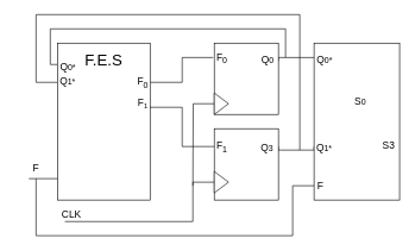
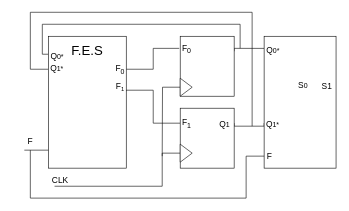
  <mxCell id="0" />
  <mxCell id="1" parent="0" />
  <mxCell id="2" style="edgeStyle=orthogonalEdgeStyle;rounded=0;orthogonalLoop=1;jettySize=auto;html=1;exitX=1;exitY=0.25;exitDx=0;exitDy=0;entryX=-0.018;entryY=0.202;entryDx=0;entryDy=0;entryPerimeter=0;fontSize=14;endArrow=none;endFill=0;" parent="1" source="6" target="8" edge="1"><mxGeometry relative="1" as="geometry" /></mxCell>
  <mxCell id="3" style="edgeStyle=orthogonalEdgeStyle;rounded=0;orthogonalLoop=1;jettySize=auto;html=1;exitX=0.997;exitY=0.417;exitDx=0;exitDy=0;entryX=0;entryY=0.25;entryDx=0;entryDy=0;fontSize=14;endArrow=none;endFill=0;exitPerimeter=0;" parent="1" source="6" target="10" edge="1"><mxGeometry relative="1" as="geometry"><Array as="points"><mxPoint x="210" y="150" /><mxPoint x="255" y="150" /><mxPoint x="255" y="205" /></Array></mxGeometry></mxCell>
  <mxCell id="4" style="edgeStyle=orthogonalEdgeStyle;rounded=0;orthogonalLoop=1;jettySize=auto;html=1;fontSize=14;endArrow=none;endFill=0;" parent="1" source="6" edge="1"><mxGeometry relative="1" as="geometry"><mxPoint x="400" y="80" as="targetPoint" /><Array as="points"><mxPoint x="70" y="90" /><mxPoint x="70" y="40" /><mxPoint x="400" y="40" /></Array></mxGeometry></mxCell>
  <mxCell id="5" style="edgeStyle=orthogonalEdgeStyle;rounded=0;orthogonalLoop=1;jettySize=auto;html=1;exitX=0;exitY=0.25;exitDx=0;exitDy=0;fontSize=14;endArrow=none;endFill=0;" parent="1" source="6" edge="1"><mxGeometry relative="1" as="geometry"><mxPoint x="420" y="210" as="targetPoint" /><Array as="points"><mxPoint x="50" y="115" /><mxPoint x="50" y="20" /><mxPoint x="420" y="20" /></Array></mxGeometry></mxCell>
  <mxCell id="6" value="" style="rounded=0;whiteSpace=wrap;html=1;" parent="1" vertex="1"><mxGeometry x="80" y="60" width="130" height="220" as="geometry" /></mxCell>
  <mxCell id="7" style="edgeStyle=orthogonalEdgeStyle;rounded=0;orthogonalLoop=1;jettySize=auto;html=1;exitX=1;exitY=0.25;exitDx=0;exitDy=0;entryX=0.002;entryY=0.092;entryDx=0;entryDy=0;entryPerimeter=0;fontSize=14;endArrow=none;endFill=0;" parent="1" source="8" target="12" edge="1"><mxGeometry relative="1" as="geometry"><Array as="points"><mxPoint x="390" y="80" /><mxPoint x="440" y="80" /></Array></mxGeometry></mxCell>
  <mxCell id="8" value="" style="rounded=0;whiteSpace=wrap;html=1;" parent="1" vertex="1"><mxGeometry x="300" y="60" width="90" height="100" as="geometry" /></mxCell>
  <mxCell id="9" style="edgeStyle=orthogonalEdgeStyle;rounded=0;orthogonalLoop=1;jettySize=auto;html=1;exitX=1;exitY=0.25;exitDx=0;exitDy=0;fontSize=14;endArrow=none;endFill=0;" parent="1" source="10" edge="1"><mxGeometry relative="1" as="geometry"><mxPoint x="440" y="204.828" as="targetPoint" /><Array as="points"><mxPoint x="390" y="210" /><mxPoint x="440" y="210" /></Array></mxGeometry></mxCell>
  <mxCell id="10" value="" style="rounded=0;whiteSpace=wrap;html=1;" parent="1" vertex="1"><mxGeometry x="300" y="180" width="90" height="100" as="geometry" /></mxCell>
  <mxCell id="11" value="&lt;font style=&quot;font-size: 22px&quot;&gt;F.E.S&lt;/font&gt;" style="text;html=1;strokeColor=none;fillColor=none;align=center;verticalAlign=middle;whiteSpace=wrap;rounded=0;" parent="1" vertex="1"><mxGeometry x="110" y="70" width="70" height="30" as="geometry" /></mxCell>
  <mxCell id="12" value="" style="rounded=0;whiteSpace=wrap;html=1;" parent="1" vertex="1"><mxGeometry x="440" y="60" width="120" height="220" as="geometry" /></mxCell>
  <mxCell id="13" style="edgeStyle=orthogonalEdgeStyle;rounded=0;orthogonalLoop=1;jettySize=auto;html=1;exitX=0;exitY=0.5;exitDx=0;exitDy=0;fontSize=14;endArrow=none;endFill=0;entryX=0.34;entryY=1.01;entryDx=0;entryDy=0;entryPerimeter=0;" parent="1" source="14" target="17" edge="1"><mxGeometry relative="1" as="geometry"><mxPoint x="90" y="320" as="targetPoint" /><Array as="points"><mxPoint x="270" y="255" /><mxPoint x="270" y="310" /></Array></mxGeometry></mxCell>
  <mxCell id="14" value="" style="triangle;whiteSpace=wrap;html=1;fontSize=14;" parent="1" vertex="1"><mxGeometry x="300" y="240" width="20" height="30" as="geometry" /></mxCell>
  <mxCell id="15" style="edgeStyle=orthogonalEdgeStyle;rounded=0;orthogonalLoop=1;jettySize=auto;html=1;exitX=0;exitY=0.5;exitDx=0;exitDy=0;fontSize=14;endArrow=none;endFill=0;" parent="1" source="16" edge="1"><mxGeometry relative="1" as="geometry"><mxPoint x="270" y="260" as="targetPoint" /></mxGeometry></mxCell>
  <mxCell id="16" value="" style="triangle;whiteSpace=wrap;html=1;fontSize=14;" parent="1" vertex="1"><mxGeometry x="300" y="130" width="20" height="30" as="geometry" /></mxCell>
  <mxCell id="17" value="CLK" style="text;html=1;strokeColor=none;fillColor=none;align=center;verticalAlign=middle;whiteSpace=wrap;rounded=0;fontSize=14;" parent="1" vertex="1"><mxGeometry x="70" y="290" width="60" height="20" as="geometry" /></mxCell>
  <mxCell id="18" value="F&lt;sub&gt;0&lt;/sub&gt;" style="text;html=1;strokeColor=none;fillColor=none;align=center;verticalAlign=middle;whiteSpace=wrap;rounded=0;fontSize=14;" parent="1" vertex="1"><mxGeometry x="170" y="100" width="60" height="30" as="geometry" /></mxCell>
  <mxCell id="19" value="F&lt;span style=&quot;font-size: 11.667px&quot;&gt;&lt;sub&gt;1&lt;/sub&gt;&lt;/span&gt;" style="text;html=1;strokeColor=none;fillColor=none;align=center;verticalAlign=middle;whiteSpace=wrap;rounded=0;fontSize=14;" parent="1" vertex="1"><mxGeometry x="170" y="130" width="60" height="30" as="geometry" /></mxCell>
  <mxCell id="20" value="F&lt;sub&gt;0&lt;/sub&gt;" style="text;html=1;strokeColor=none;fillColor=none;align=center;verticalAlign=middle;whiteSpace=wrap;rounded=0;fontSize=14;" parent="1" vertex="1"><mxGeometry x="281" y="66" width="60" height="30" as="geometry" /></mxCell>
  <mxCell id="21" value="F&lt;sub&gt;1&lt;/sub&gt;" style="text;html=1;strokeColor=none;fillColor=none;align=center;verticalAlign=middle;whiteSpace=wrap;rounded=0;fontSize=14;" parent="1" vertex="1"><mxGeometry x="281" y="190" width="60" height="30" as="geometry" /></mxCell>
- <mxCell id="22" value="&lt;sub&gt;&lt;span style=&quot;font-size: 14px&quot;&gt;Q&lt;/span&gt;&lt;span style=&quot;font-size: 11.667px&quot;&gt;3&lt;/span&gt;&lt;/sub&gt;" style="text;html=1;strokeColor=none;fillColor=none;align=center;verticalAlign=middle;whiteSpace=wrap;rounded=0;fontSize=14;" parent="1" vertex="1"><mxGeometry x="350" y="190" width="49" height="30" as="geometry" /></mxCell>
- <mxCell id="23" value="&lt;sub&gt;&lt;span style=&quot;font-size: 14px&quot;&gt;Q&lt;/span&gt;0&lt;/sub&gt;" style="text;html=1;strokeColor=none;fillColor=none;align=center;verticalAlign=middle;whiteSpace=wrap;rounded=0;fontSize=14;" parent="1" vertex="1"><mxGeometry x="364.5" y="66" width="20" height="30" as="geometry" /></mxCell>
+ <mxCell id="22" value="&lt;sub&gt;&lt;span style=&quot;font-size: 14px&quot;&gt;Q&lt;/span&gt;&lt;span style=&quot;font-size: 11.667px&quot;&gt;1&lt;/span&gt;&lt;/sub&gt;" style="text;html=1;strokeColor=none;fillColor=none;align=center;verticalAlign=middle;whiteSpace=wrap;rounded=0;fontSize=14;" parent="1" vertex="1"><mxGeometry x="350" y="190" width="49" height="30" as="geometry" /></mxCell>
  <mxCell id="24" value="" style="endArrow=none;html=1;rounded=0;fontSize=14;entryX=1;entryY=1;entryDx=0;entryDy=0;" parent="1" target="26" edge="1"><mxGeometry width="50" height="50" relative="1" as="geometry"><mxPoint x="40" y="250" as="sourcePoint" /><mxPoint x="90" y="250" as="targetPoint" /></mxGeometry></mxCell>
  <mxCell id="25" style="edgeStyle=orthogonalEdgeStyle;rounded=0;orthogonalLoop=1;jettySize=auto;html=1;exitX=0.5;exitY=1;exitDx=0;exitDy=0;fontSize=14;endArrow=none;endFill=0;" parent="1" source="26" edge="1"><mxGeometry relative="1" as="geometry"><mxPoint x="440" y="260" as="targetPoint" /><Array as="points"><mxPoint x="50" y="330" /><mxPoint x="410" y="330" /><mxPoint x="410" y="260" /><mxPoint x="439" y="260" /></Array></mxGeometry></mxCell>
  <mxCell id="26" value="F" style="text;html=1;strokeColor=none;fillColor=none;align=center;verticalAlign=middle;whiteSpace=wrap;rounded=0;fontSize=14;" parent="1" vertex="1"><mxGeometry x="20" y="220" width="60" height="30" as="geometry" /></mxCell>
  <mxCell id="27" value="&lt;sub&gt;&lt;span style=&quot;font-size: 14px&quot;&gt;Q&lt;/span&gt;0*&lt;/sub&gt;" style="text;html=1;strokeColor=none;fillColor=none;align=center;verticalAlign=middle;whiteSpace=wrap;rounded=0;fontSize=14;" parent="1" vertex="1"><mxGeometry x="84.5" y="76" width="20" height="30" as="geometry" /></mxCell>
  <mxCell id="28" value="&lt;sub&gt;&lt;span style=&quot;font-size: 14px&quot;&gt;Q&lt;/span&gt;&lt;span style=&quot;font-size: 11.667px&quot;&gt;1*&lt;/span&gt;&lt;/sub&gt;" style="text;html=1;strokeColor=none;fillColor=none;align=center;verticalAlign=middle;whiteSpace=wrap;rounded=0;fontSize=14;" parent="1" vertex="1"><mxGeometry x="70" y="96" width="49" height="30" as="geometry" /></mxCell>
  <mxCell id="29" value="&lt;sub&gt;&lt;span style=&quot;font-size: 14px&quot;&gt;S&lt;/span&gt;0&lt;/sub&gt;" style="text;html=1;strokeColor=none;fillColor=none;align=center;verticalAlign=middle;whiteSpace=wrap;rounded=0;fontSize=14;" parent="1" vertex="1"><mxGeometry x="495" y="125" width="20" height="30" as="geometry" /></mxCell>
- <mxCell id="31" value="&lt;sub&gt;&lt;span style=&quot;font-size: 14px&quot;&gt;S3&lt;/span&gt;&lt;/sub&gt;" style="text;html=1;strokeColor=none;fillColor=none;align=center;verticalAlign=middle;whiteSpace=wrap;rounded=0;fontSize=14;" parent="1" vertex="1"><mxGeometry x="535" y="186" width="20" height="30" as="geometry" /></mxCell>
+ <mxCell id="30" value="&lt;sub&gt;&lt;span style=&quot;font-size: 14px&quot;&gt;S1&lt;/span&gt;&lt;/sub&gt;" style="text;html=1;strokeColor=none;fillColor=none;align=center;verticalAlign=middle;whiteSpace=wrap;rounded=0;fontSize=14;" parent="1" vertex="1"><mxGeometry x="535" y="126" width="20" height="30" as="geometry" /></mxCell>
  <mxCell id="32" value="F" style="text;html=1;strokeColor=none;fillColor=none;align=center;verticalAlign=middle;whiteSpace=wrap;rounded=0;fontSize=14;" parent="1" vertex="1"><mxGeometry x="419" y="246" width="60" height="30" as="geometry" /></mxCell>
  <mxCell id="33" value="&lt;sub&gt;&lt;span style=&quot;font-size: 14px&quot;&gt;Q&lt;/span&gt;0*&lt;/sub&gt;" style="text;html=1;strokeColor=none;fillColor=none;align=center;verticalAlign=middle;whiteSpace=wrap;rounded=0;fontSize=14;" parent="1" vertex="1"><mxGeometry x="444.5" y="66" width="20" height="30" as="geometry" /></mxCell>
  <mxCell id="34" value="&lt;sub&gt;&lt;span style=&quot;font-size: 14px&quot;&gt;Q&lt;/span&gt;&lt;span style=&quot;font-size: 11.667px&quot;&gt;1*&lt;/span&gt;&lt;/sub&gt;" style="text;html=1;strokeColor=none;fillColor=none;align=center;verticalAlign=middle;whiteSpace=wrap;rounded=0;fontSize=14;" parent="1" vertex="1"><mxGeometry x="430" y="190" width="49" height="30" as="geometry" /></mxCell>
